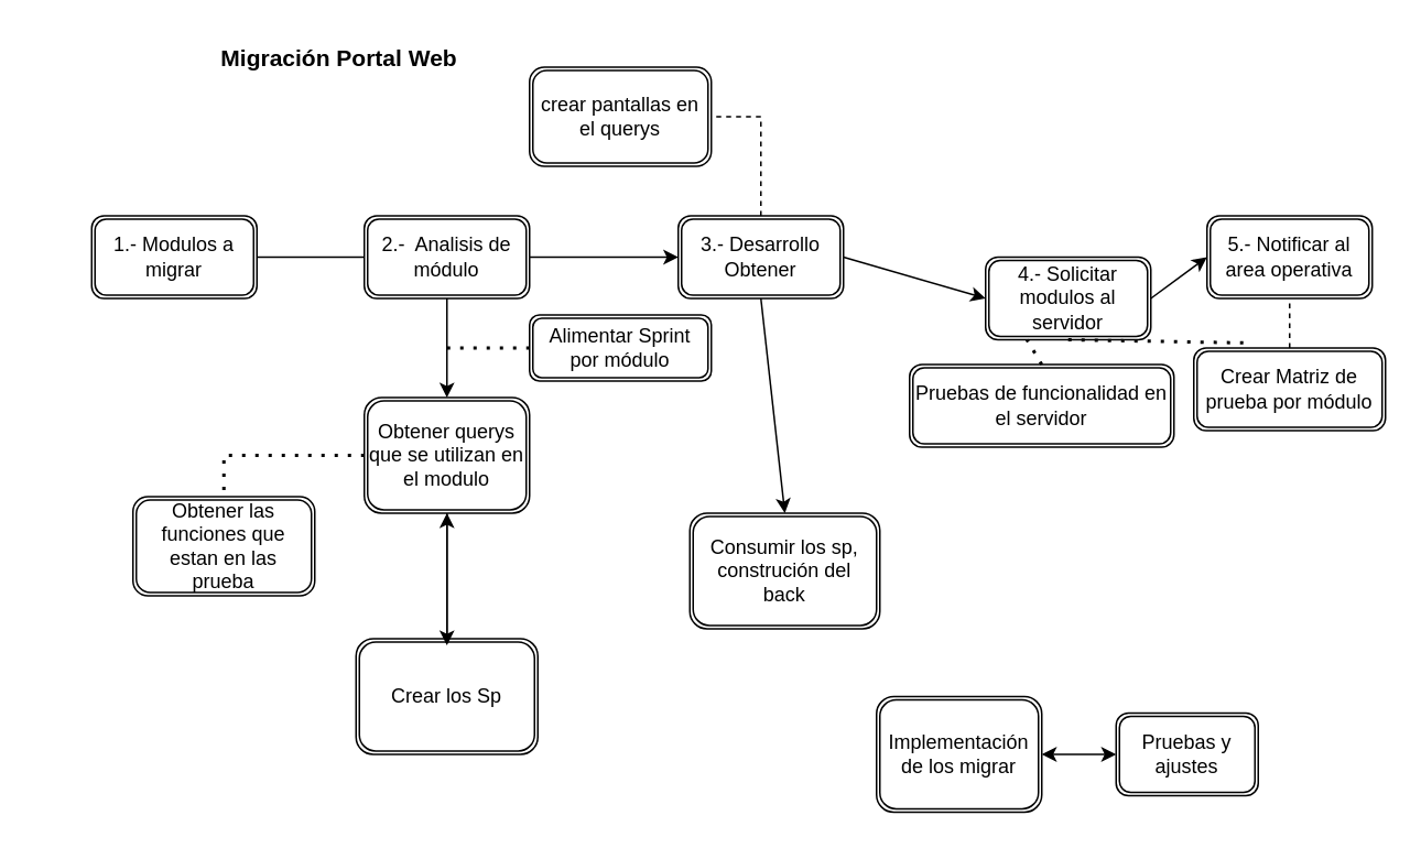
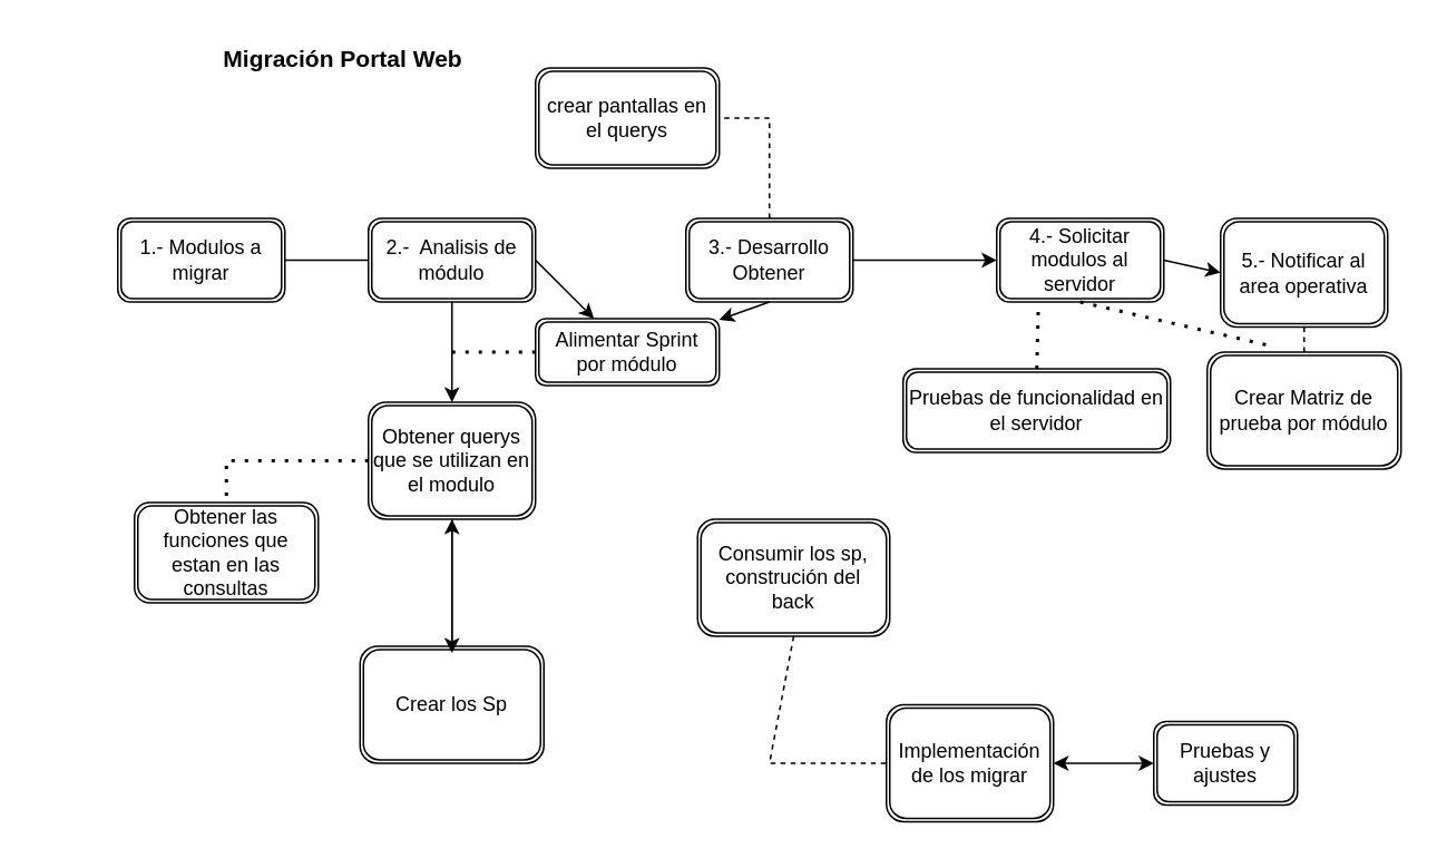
  <mxCell id="0" />
  <mxCell id="1" parent="0" />
- <mxCell id="2" value="1.- Modulos a migrar" style="shape=ext;double=1;rounded=1;whiteSpace=wrap;html=1;" parent="1" vertex="1"><mxGeometry x="55" y="130" width="100" height="50" as="geometry" /></mxCell>
+ <mxCell id="2" value="1.- Modulos a migrar" style="shape=ext;double=1;rounded=1;whiteSpace=wrap;html=1;" parent="1" vertex="1"><mxGeometry x="70" y="130" width="100" height="50" as="geometry" /></mxCell>
  <mxCell id="3" value="" style="endArrow=classic;html=1;rounded=0;exitX=1;exitY=0.5;exitDx=0;exitDy=0;" parent="1" source="2" edge="1"><mxGeometry width="50" height="50" relative="1" as="geometry"><mxPoint x="390" y="330" as="sourcePoint" /><mxPoint x="240" y="155" as="targetPoint" /></mxGeometry></mxCell>
  <mxCell id="4" value="2.-&amp;nbsp; Analisis de módulo" style="shape=ext;double=1;rounded=1;whiteSpace=wrap;html=1;" parent="1" vertex="1"><mxGeometry x="220" y="130" width="100" height="50" as="geometry" /></mxCell>
  <mxCell id="5" value="" style="endArrow=classic;html=1;rounded=0;exitX=0.5;exitY=1;exitDx=0;exitDy=0;entryX=0.5;entryY=0;entryDx=0;entryDy=0;" parent="1" source="4" target="6" edge="1"><mxGeometry width="50" height="50" relative="1" as="geometry"><mxPoint x="350" y="155" as="sourcePoint" /><mxPoint x="290" y="230" as="targetPoint" /></mxGeometry></mxCell>
  <mxCell id="6" value="Obtener querys que se utilizan en el modulo" style="shape=ext;double=1;rounded=1;whiteSpace=wrap;html=1;" parent="1" vertex="1"><mxGeometry x="220" y="240" width="100" height="70" as="geometry" /></mxCell>
- <mxCell id="7" value="Obtener las funciones que estan en las prueba" style="shape=ext;double=1;rounded=1;whiteSpace=wrap;html=1;" parent="1" vertex="1"><mxGeometry x="80" y="300" width="110" height="60" as="geometry" /></mxCell>
+ <mxCell id="7" value="Obtener las funciones que estan en las consultas" style="shape=ext;double=1;rounded=1;whiteSpace=wrap;html=1;" parent="1" vertex="1"><mxGeometry x="80" y="300" width="110" height="60" as="geometry" /></mxCell>
  <mxCell id="8" value="" style="edgeStyle=orthogonalEdgeStyle;rounded=0;orthogonalLoop=1;jettySize=auto;html=1;" parent="1" source="9" target="6" edge="1"><mxGeometry relative="1" as="geometry" /></mxCell>
  <mxCell id="9" value="Crear los Sp" style="shape=ext;double=1;rounded=1;whiteSpace=wrap;html=1;" parent="1" vertex="1"><mxGeometry x="215" y="386" width="110" height="70" as="geometry" /></mxCell>
  <mxCell id="10" value="" style="endArrow=none;dashed=1;html=1;dashPattern=1 3;strokeWidth=2;rounded=0;exitX=0;exitY=0.5;exitDx=0;exitDy=0;entryX=0.5;entryY=0;entryDx=0;entryDy=0;" parent="1" source="6" target="7" edge="1"><mxGeometry width="50" height="50" relative="1" as="geometry"><mxPoint x="390" y="330" as="sourcePoint" /><mxPoint x="440" y="280" as="targetPoint" /><Array as="points"><mxPoint x="135" y="275" /></Array></mxGeometry></mxCell>
  <mxCell id="11" value="3.- Desarrollo Obtener" style="shape=ext;double=1;rounded=1;whiteSpace=wrap;html=1;" parent="1" vertex="1"><mxGeometry x="410" y="130" width="100" height="50" as="geometry" /></mxCell>
- <mxCell id="12" value="" style="endArrow=classic;html=1;rounded=0;exitX=1;exitY=0.5;exitDx=0;exitDy=0;entryX=0;entryY=0.5;entryDx=0;entryDy=0;" parent="1" source="4" target="11" edge="1"><mxGeometry width="50" height="50" relative="1" as="geometry"><mxPoint x="350" y="154.5" as="sourcePoint" /><mxPoint x="420" y="155" as="targetPoint" /></mxGeometry></mxCell>
+ <mxCell id="12" value="" style="endArrow=classic;html=1;rounded=0;exitX=1;exitY=0.5;exitDx=0;exitDy=0;" parent="1" source="4" target="29" edge="1"><mxGeometry width="50" height="50" relative="1" as="geometry"><mxPoint x="350" y="154.5" as="sourcePoint" /><mxPoint x="420" y="155" as="targetPoint" /></mxGeometry></mxCell>
  <mxCell id="13" value="Consumir los sp, construción del back" style="shape=ext;double=1;rounded=1;whiteSpace=wrap;html=1;" parent="1" vertex="1"><mxGeometry x="417" y="310" width="115" height="70" as="geometry" /></mxCell>
  <mxCell id="14" value="Implementación de los migrar" style="shape=ext;double=1;rounded=1;whiteSpace=wrap;html=1;" parent="1" vertex="1"><mxGeometry x="530" y="421" width="100" height="70" as="geometry" /></mxCell>
- <mxCell id="15" value="Pruebas y ajustes" style="shape=ext;double=1;rounded=1;whiteSpace=wrap;html=1;" parent="1" vertex="1"><mxGeometry x="675" y="431" width="86" height="50" as="geometry" /></mxCell>
- <mxCell id="16" value="" style="endArrow=classic;html=1;rounded=0;exitX=0.5;exitY=1;exitDx=0;exitDy=0;entryX=0.5;entryY=0;entryDx=0;entryDy=0;" parent="1" source="11" target="13" edge="1"><mxGeometry width="50" height="50" relative="1" as="geometry"><mxPoint x="570" y="330" as="sourcePoint" /><mxPoint x="620" y="280" as="targetPoint" /></mxGeometry></mxCell>
+ <mxCell id="15" value="Pruebas y ajustes" style="shape=ext;double=1;rounded=1;whiteSpace=wrap;html=1;" parent="1" vertex="1"><mxGeometry x="690" y="431" width="86" height="50" as="geometry" /></mxCell>
+ <mxCell id="16" value="" style="endArrow=classic;html=1;rounded=0;exitX=0.5;exitY=1;exitDx=0;exitDy=0;" parent="1" source="11" target="29" edge="1"><mxGeometry width="50" height="50" relative="1" as="geometry"><mxPoint x="570" y="330" as="sourcePoint" /><mxPoint x="620" y="280" as="targetPoint" /></mxGeometry></mxCell>
+ <mxCell id="17" value="" style="endArrow=none;dashed=1;html=1;rounded=0;entryX=0;entryY=0.5;entryDx=0;entryDy=0;exitX=0.5;exitY=1;exitDx=0;exitDy=0;" parent="1" source="13" target="14" edge="1"><mxGeometry width="50" height="50" relative="1" as="geometry"><mxPoint x="476" y="350" as="sourcePoint" /><mxPoint x="526" y="300" as="targetPoint" /><Array as="points"><mxPoint x="460" y="456" /></Array></mxGeometry></mxCell>
  <mxCell id="18" value="" style="endArrow=classic;startArrow=classic;html=1;rounded=0;exitX=1;exitY=0.5;exitDx=0;exitDy=0;entryX=0;entryY=0.5;entryDx=0;entryDy=0;" parent="1" source="14" target="15" edge="1"><mxGeometry width="50" height="50" relative="1" as="geometry"><mxPoint x="570" y="330" as="sourcePoint" /><mxPoint x="620" y="280" as="targetPoint" /></mxGeometry></mxCell>
- <mxCell id="19" value="4.- Solicitar modulos al servidor" style="shape=ext;double=1;rounded=1;whiteSpace=wrap;html=1;" parent="1" vertex="1"><mxGeometry x="596" y="155" width="100" height="50" as="geometry" /></mxCell>
+ <mxCell id="19" value="4.- Solicitar modulos al servidor" style="shape=ext;double=1;rounded=1;whiteSpace=wrap;html=1;" parent="1" vertex="1"><mxGeometry x="596" y="130" width="100" height="50" as="geometry" /></mxCell>
  <mxCell id="20" value="" style="endArrow=classic;html=1;rounded=0;exitX=1;exitY=0.5;exitDx=0;exitDy=0;entryX=0;entryY=0.5;entryDx=0;entryDy=0;" parent="1" source="11" target="19" edge="1"><mxGeometry width="50" height="50" relative="1" as="geometry"><mxPoint x="700" y="330" as="sourcePoint" /><mxPoint x="750" y="280" as="targetPoint" /></mxGeometry></mxCell>
- <mxCell id="21" value="Pruebas de funcionalidad en el servidor" style="shape=ext;double=1;rounded=1;whiteSpace=wrap;html=1;" parent="1" vertex="1"><mxGeometry x="550" y="220" width="160" height="50" as="geometry" /></mxCell>
- <mxCell id="22" value="5.- Notificar al area operativa" style="shape=ext;double=1;rounded=1;whiteSpace=wrap;html=1;" parent="1" vertex="1"><mxGeometry x="730" y="130" width="100" height="50" as="geometry" /></mxCell>
+ <mxCell id="21" value="Pruebas de funcionalidad en el servidor" style="shape=ext;double=1;rounded=1;whiteSpace=wrap;html=1;" parent="1" vertex="1"><mxGeometry x="540" y="220" width="160" height="50" as="geometry" /></mxCell>
+ <mxCell id="22" value="5.- Notificar al area operativa" style="shape=ext;double=1;rounded=1;whiteSpace=wrap;html=1;" parent="1" vertex="1"><mxGeometry x="730" y="130" width="100" height="65" as="geometry" /></mxCell>
  <mxCell id="23" value="" style="endArrow=none;dashed=1;html=1;dashPattern=1 3;strokeWidth=2;rounded=0;entryX=0.25;entryY=1;entryDx=0;entryDy=0;exitX=0.5;exitY=0;exitDx=0;exitDy=0;" parent="1" source="21" target="19" edge="1"><mxGeometry width="50" height="50" relative="1" as="geometry"><mxPoint x="700" y="330" as="sourcePoint" /><mxPoint x="750" y="280" as="targetPoint" /></mxGeometry></mxCell>
  <mxCell id="24" value="" style="endArrow=classic;html=1;rounded=0;exitX=1;exitY=0.5;exitDx=0;exitDy=0;entryX=0;entryY=0.5;entryDx=0;entryDy=0;" parent="1" source="19" target="22" edge="1"><mxGeometry width="50" height="50" relative="1" as="geometry"><mxPoint x="700" y="330" as="sourcePoint" /><mxPoint x="750" y="280" as="targetPoint" /></mxGeometry></mxCell>
- <mxCell id="25" value="Crear Matriz de prueba por módulo" style="shape=ext;double=1;rounded=1;whiteSpace=wrap;html=1;" parent="1" vertex="1"><mxGeometry x="722" y="210" width="116" height="50" as="geometry" /></mxCell>
+ <mxCell id="25" value="Crear Matriz de prueba por módulo" style="shape=ext;double=1;rounded=1;whiteSpace=wrap;html=1;" parent="1" vertex="1"><mxGeometry x="722" y="210" width="116" height="70" as="geometry" /></mxCell>
  <mxCell id="26" value="" style="endArrow=none;dashed=1;html=1;rounded=0;entryX=0.5;entryY=1;entryDx=0;entryDy=0;exitX=0.5;exitY=0;exitDx=0;exitDy=0;" parent="1" source="25" target="22" edge="1"><mxGeometry width="50" height="50" relative="1" as="geometry"><mxPoint x="460" y="370" as="sourcePoint" /><mxPoint x="510" y="320" as="targetPoint" /></mxGeometry></mxCell>
  <mxCell id="27" value="&lt;b&gt;&lt;font style=&quot;font-size: 14px;&quot;&gt;Migración Portal Web&lt;/font&gt;&lt;/b&gt;" style="text;html=1;align=center;verticalAlign=middle;whiteSpace=wrap;rounded=0;" parent="1" vertex="1"><mxGeometry x="20" y="20" width="370" height="30" as="geometry" /></mxCell>
  <mxCell id="28" value="" style="endArrow=classic;html=1;rounded=0;exitX=0.5;exitY=1;exitDx=0;exitDy=0;entryX=0.5;entryY=0.057;entryDx=0;entryDy=0;entryPerimeter=0;" parent="1" source="6" target="9" edge="1"><mxGeometry width="50" height="50" relative="1" as="geometry"><mxPoint x="269.5" y="320" as="sourcePoint" /><mxPoint x="270" y="380" as="targetPoint" /></mxGeometry></mxCell>
  <mxCell id="29" value="Alimentar Sprint por módulo" style="shape=ext;double=1;rounded=1;whiteSpace=wrap;html=1;" parent="1" vertex="1"><mxGeometry x="320" y="190" width="110" height="40" as="geometry" /></mxCell>
  <mxCell id="30" value="" style="endArrow=none;dashed=1;html=1;dashPattern=1 3;strokeWidth=2;rounded=0;entryX=0;entryY=0.5;entryDx=0;entryDy=0;" parent="1" target="29" edge="1"><mxGeometry width="50" height="50" relative="1" as="geometry"><mxPoint x="270" y="210" as="sourcePoint" /><mxPoint x="310" y="210" as="targetPoint" /></mxGeometry></mxCell>
  <mxCell id="31" value="" style="endArrow=none;dashed=1;html=1;dashPattern=1 3;strokeWidth=2;rounded=0;entryX=0.31;entryY=-0.06;entryDx=0;entryDy=0;entryPerimeter=0;exitX=0.5;exitY=1;exitDx=0;exitDy=0;" parent="1" source="19" target="25" edge="1"><mxGeometry width="50" height="50" relative="1" as="geometry"><mxPoint x="650" y="207" as="sourcePoint" /><mxPoint x="470" y="310" as="targetPoint" /><Array as="points" /></mxGeometry></mxCell>
  <mxCell id="32" value="crear pantallas en el querys" style="shape=ext;double=1;rounded=1;whiteSpace=wrap;html=1;" vertex="1" parent="1"><mxGeometry x="320" y="40" width="110" height="60" as="geometry" /></mxCell>
  <mxCell id="33" value="" style="endArrow=none;dashed=1;html=1;rounded=0;exitX=0.5;exitY=0;exitDx=0;exitDy=0;entryX=1;entryY=0.5;entryDx=0;entryDy=0;" edge="1" parent="1" source="11" target="32"><mxGeometry width="50" height="50" relative="1" as="geometry"><mxPoint x="420" y="260" as="sourcePoint" /><mxPoint x="470" y="210" as="targetPoint" /><Array as="points"><mxPoint x="460" y="70" /></Array></mxGeometry></mxCell>
